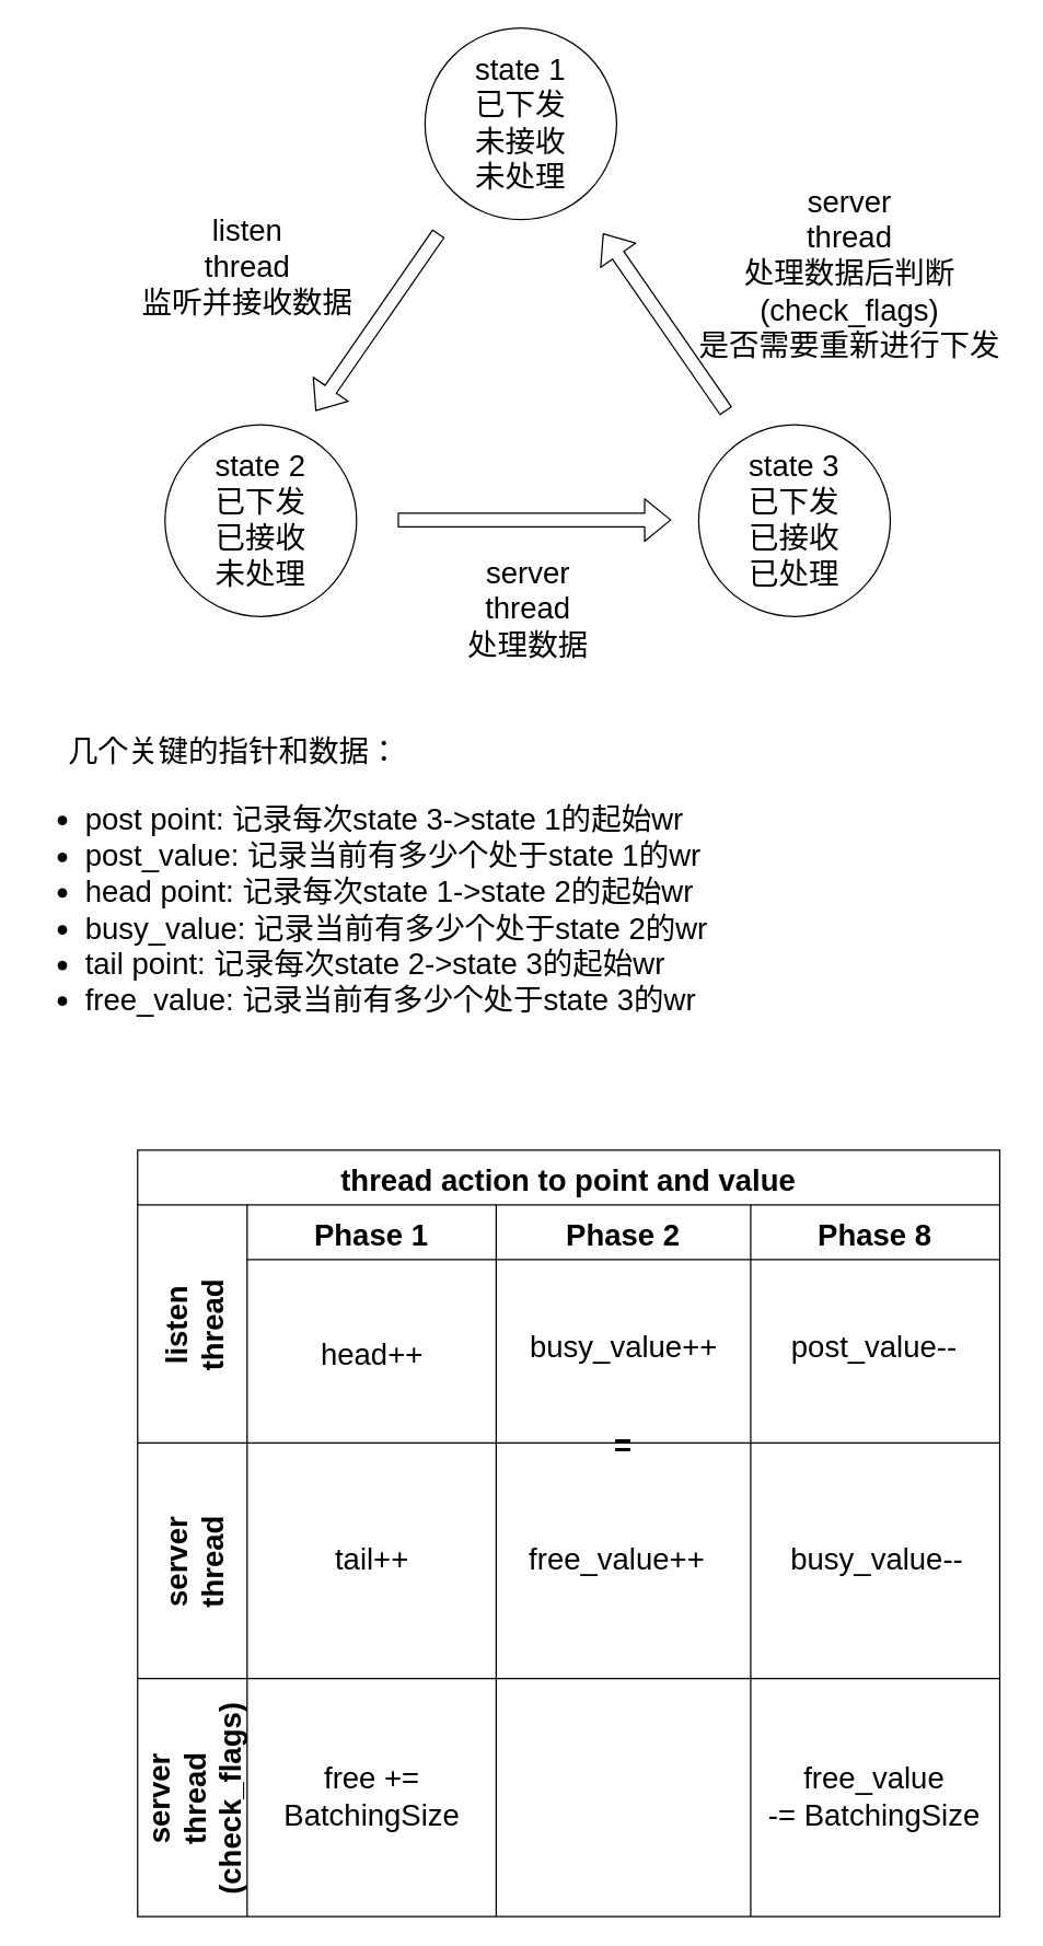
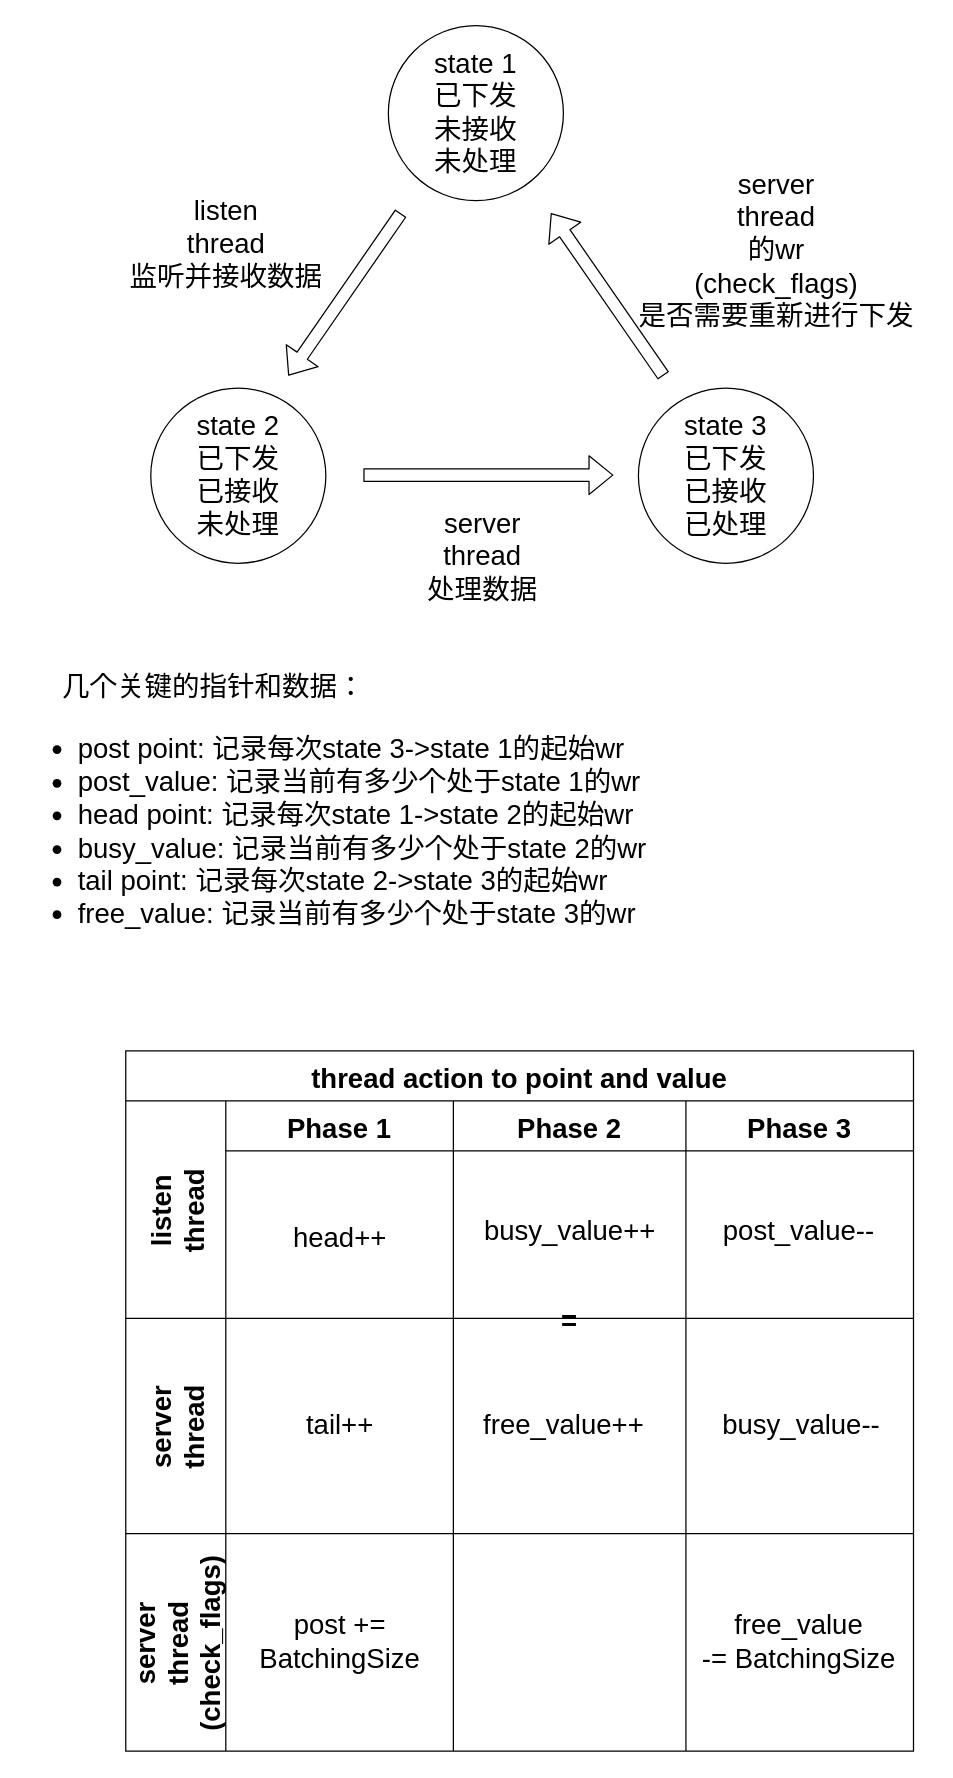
  <mxCell id="0" />
  <mxCell id="1" parent="0" />
  <mxCell id="2" value="&lt;font style=&quot;font-size: 22px;&quot;&gt;state 1&lt;br&gt;已下发&lt;br&gt;未接收&lt;br&gt;未处理&lt;/font&gt;" style="ellipse;whiteSpace=wrap;html=1;aspect=fixed;fillColor=none;" vertex="1" parent="1"><mxGeometry x="310" y="20" width="140" height="140" as="geometry" /></mxCell>
  <mxCell id="3" value="&lt;font style=&quot;font-size: 22px;&quot;&gt;state 2&lt;br&gt;已下发&lt;br&gt;已接收&lt;br&gt;未处理&lt;/font&gt;" style="ellipse;whiteSpace=wrap;html=1;aspect=fixed;fillColor=none;" vertex="1" parent="1"><mxGeometry x="120" y="310" width="140" height="140" as="geometry" /></mxCell>
  <mxCell id="4" value="&lt;font style=&quot;font-size: 22px;&quot;&gt;state 3&lt;br&gt;已下发&lt;br&gt;已接收&lt;br&gt;已处理&lt;/font&gt;" style="ellipse;whiteSpace=wrap;html=1;aspect=fixed;fillColor=none;" vertex="1" parent="1"><mxGeometry x="510" y="310" width="140" height="140" as="geometry" /></mxCell>
  <mxCell id="5" value="" style="shape=flexArrow;endArrow=classic;html=1;fontSize=22;" edge="1" parent="1"><mxGeometry width="50" height="50" relative="1" as="geometry"><mxPoint x="320" y="170" as="sourcePoint" /><mxPoint x="230" y="300" as="targetPoint" /></mxGeometry></mxCell>
  <mxCell id="6" value="" style="shape=flexArrow;endArrow=classic;html=1;fontSize=22;" edge="1" parent="1"><mxGeometry width="50" height="50" relative="1" as="geometry"><mxPoint x="290" y="379.5" as="sourcePoint" /><mxPoint x="490" y="379.5" as="targetPoint" /></mxGeometry></mxCell>
  <mxCell id="7" value="" style="shape=flexArrow;endArrow=classic;html=1;fontSize=22;" edge="1" parent="1"><mxGeometry width="50" height="50" relative="1" as="geometry"><mxPoint x="530" y="300" as="sourcePoint" /><mxPoint x="440" y="170" as="targetPoint" /></mxGeometry></mxCell>
  <mxCell id="8" value="listen&lt;br&gt;thread&lt;br&gt;监听并接收数据" style="text;html=1;align=center;verticalAlign=middle;resizable=0;points=[];autosize=1;strokeColor=none;fillColor=none;fontSize=22;" vertex="1" parent="1"><mxGeometry x="90" y="150" width="180" height="90" as="geometry" /></mxCell>
  <mxCell id="9" value="server&lt;br&gt;thread&lt;br&gt;处理数据" style="text;html=1;align=center;verticalAlign=middle;resizable=0;points=[];autosize=1;strokeColor=none;fillColor=none;fontSize=22;" vertex="1" parent="1"><mxGeometry x="330" y="400" width="110" height="90" as="geometry" /></mxCell>
- <mxCell id="10" value="server&lt;br&gt;thread&lt;br&gt;处理数据后判断&lt;br&gt;(check_flags)&lt;br&gt;是否需要重新进行下发" style="text;html=1;align=center;verticalAlign=middle;resizable=0;points=[];autosize=1;strokeColor=none;fillColor=none;fontSize=22;" vertex="1" parent="1"><mxGeometry x="500" y="125" width="240" height="150" as="geometry" /></mxCell>
+ <mxCell id="10" value="server&lt;br&gt;thread&lt;br&gt;的wr&lt;br&gt;(check_flags)&lt;br&gt;是否需要重新进行下发" style="text;html=1;align=center;verticalAlign=middle;resizable=0;points=[];autosize=1;strokeColor=none;fillColor=none;fontSize=22;" vertex="1" parent="1"><mxGeometry x="500" y="125" width="240" height="150" as="geometry" /></mxCell>
  <mxCell id="11" value="几个关键的指针和数据：&lt;br&gt;" style="text;html=1;align=center;verticalAlign=middle;resizable=0;points=[];autosize=1;strokeColor=none;fillColor=none;fontSize=22;" vertex="1" parent="1"><mxGeometry x="35" y="530" width="270" height="40" as="geometry" /></mxCell>
  <mxCell id="12" value="&lt;ul&gt;&lt;li&gt;post point: 记录每次state 3-&amp;gt;state 1的起始wr&lt;/li&gt;&lt;li&gt;post_value: 记录当前有多少个处于state 1的wr&amp;nbsp;&lt;/li&gt;&lt;li&gt;head point: 记录每次state 1-&amp;gt;state 2的起始wr&lt;/li&gt;&lt;li&gt;busy_value: 记录当前有多少个处于state 2的wr&lt;/li&gt;&lt;li&gt;tail point: 记录每次state 2-&amp;gt;state 3的起始wr&lt;/li&gt;&lt;li&gt;free_value: 记录当前有多少个处于state 3的wr&lt;br&gt;&lt;/li&gt;&lt;/ul&gt;" style="text;strokeColor=none;fillColor=none;html=1;whiteSpace=wrap;verticalAlign=middle;overflow=hidden;fontSize=22;" vertex="1" parent="1"><mxGeometry x="20" y="550" width="610" height="230" as="geometry" /></mxCell>
  <mxCell id="13" value="thread action to point and value" style="shape=table;childLayout=tableLayout;startSize=40;collapsible=0;recursiveResize=0;expand=0;fontStyle=1;fontSize=22;fillColor=none;" vertex="1" parent="1"><mxGeometry x="100" y="840" width="630" height="560" as="geometry" /></mxCell>
  <mxCell id="14" value="listen&#10;thread" style="shape=tableRow;horizontal=0;startSize=80;swimlaneHead=0;swimlaneBody=0;top=0;left=0;bottom=0;right=0;dropTarget=0;fillColor=none;collapsible=0;recursiveResize=0;expand=0;fontStyle=1;fontSize=22;" vertex="1" parent="13"><mxGeometry y="40" width="630" height="174" as="geometry" /></mxCell>
  <mxCell id="15" value="Phase 1" style="swimlane;swimlaneHead=0;swimlaneBody=0;fontStyle=0;connectable=0;fillColor=none;startSize=40;collapsible=0;recursiveResize=0;expand=0;fontStyle=1;fontSize=22;" vertex="1" parent="14"><mxGeometry x="80" width="182" height="174" as="geometry"><mxRectangle width="182" height="174" as="alternateBounds" /></mxGeometry></mxCell>
  <mxCell id="16" value="head++" style="text;html=1;align=center;verticalAlign=middle;resizable=0;points=[];autosize=1;strokeColor=none;fillColor=none;fontSize=22;" vertex="1" parent="15"><mxGeometry x="41" y="90" width="100" height="40" as="geometry" /></mxCell>
  <mxCell id="17" value="Phase 2" style="swimlane;swimlaneHead=0;swimlaneBody=0;fontStyle=0;connectable=0;fillColor=none;startSize=40;collapsible=0;recursiveResize=0;expand=0;fontStyle=1;fontSize=22;" vertex="1" parent="14"><mxGeometry x="262" width="186" height="174" as="geometry"><mxRectangle width="186" height="174" as="alternateBounds" /></mxGeometry></mxCell>
  <mxCell id="18" value="busy_value++" style="text;html=1;align=center;verticalAlign=middle;resizable=0;points=[];autosize=1;strokeColor=none;fillColor=none;fontSize=22;" vertex="1" parent="17"><mxGeometry x="13" y="85" width="160" height="40" as="geometry" /></mxCell>
- <mxCell id="19" value="Phase 8" style="swimlane;swimlaneHead=0;swimlaneBody=0;fontStyle=0;connectable=0;fillColor=none;startSize=40;collapsible=0;recursiveResize=0;expand=0;fontStyle=1;fontSize=22;" vertex="1" parent="14"><mxGeometry x="448" width="182" height="174" as="geometry"><mxRectangle width="182" height="174" as="alternateBounds" /></mxGeometry></mxCell>
+ <mxCell id="19" value="Phase 3" style="swimlane;swimlaneHead=0;swimlaneBody=0;fontStyle=0;connectable=0;fillColor=none;startSize=40;collapsible=0;recursiveResize=0;expand=0;fontStyle=1;fontSize=22;" vertex="1" parent="14"><mxGeometry x="448" width="182" height="174" as="geometry"><mxRectangle width="182" height="174" as="alternateBounds" /></mxGeometry></mxCell>
  <mxCell id="20" value="post_value--" style="text;html=1;align=center;verticalAlign=middle;resizable=0;points=[];autosize=1;strokeColor=none;fillColor=none;fontSize=22;" vertex="1" parent="19"><mxGeometry x="20" y="85" width="140" height="40" as="geometry" /></mxCell>
  <mxCell id="21" value="server &#10;thread" style="shape=tableRow;horizontal=0;startSize=80;swimlaneHead=0;swimlaneBody=0;top=0;left=0;bottom=0;right=0;dropTarget=0;fillColor=none;collapsible=0;recursiveResize=0;expand=0;fontStyle=1;fontSize=22;" vertex="1" parent="13"><mxGeometry y="214" width="630" height="172" as="geometry" /></mxCell>
  <mxCell id="22" value="" style="swimlane;swimlaneHead=0;swimlaneBody=0;fontStyle=0;connectable=0;fillColor=none;startSize=0;collapsible=0;recursiveResize=0;expand=0;fontStyle=1;fontSize=22;" vertex="1" parent="21"><mxGeometry x="80" width="182" height="172" as="geometry"><mxRectangle width="182" height="172" as="alternateBounds" /></mxGeometry></mxCell>
  <mxCell id="23" value="tail++" style="text;html=1;align=center;verticalAlign=middle;resizable=0;points=[];autosize=1;strokeColor=none;fillColor=none;fontSize=22;" vertex="1" parent="22"><mxGeometry x="51" y="66" width="80" height="40" as="geometry" /></mxCell>
  <mxCell id="24" value="=" style="swimlane;swimlaneHead=0;swimlaneBody=0;fontStyle=0;connectable=0;fillColor=none;startSize=0;collapsible=0;recursiveResize=0;expand=0;fontStyle=1;fontSize=22;" vertex="1" parent="21"><mxGeometry x="262" width="186" height="172" as="geometry"><mxRectangle width="186" height="172" as="alternateBounds" /></mxGeometry></mxCell>
  <mxCell id="25" value="free_value++" style="text;html=1;align=center;verticalAlign=middle;resizable=0;points=[];autosize=1;strokeColor=none;fillColor=none;fontSize=22;" vertex="1" parent="24"><mxGeometry x="13" y="66" width="150" height="40" as="geometry" /></mxCell>
  <mxCell id="26" value="" style="swimlane;swimlaneHead=0;swimlaneBody=0;fontStyle=0;connectable=0;fillColor=none;startSize=0;collapsible=0;recursiveResize=0;expand=0;fontStyle=1;fontSize=22;" vertex="1" parent="21"><mxGeometry x="448" width="182" height="172" as="geometry"><mxRectangle width="182" height="172" as="alternateBounds" /></mxGeometry></mxCell>
  <mxCell id="27" value="busy_value--" style="text;html=1;align=center;verticalAlign=middle;resizable=0;points=[];autosize=1;strokeColor=none;fillColor=none;fontSize=22;" vertex="1" parent="26"><mxGeometry x="17" y="66" width="150" height="40" as="geometry" /></mxCell>
  <mxCell id="28" value="server &#10;thread&#10;(check_flags)" style="shape=tableRow;horizontal=0;startSize=80;swimlaneHead=0;swimlaneBody=0;top=0;left=0;bottom=0;right=0;dropTarget=0;fillColor=none;collapsible=0;recursiveResize=0;expand=0;fontStyle=1;fontSize=22;" vertex="1" parent="13"><mxGeometry y="386" width="630" height="174" as="geometry" /></mxCell>
  <mxCell id="29" value="" style="swimlane;swimlaneHead=0;swimlaneBody=0;fontStyle=0;connectable=0;fillColor=none;startSize=0;collapsible=0;recursiveResize=0;expand=0;fontStyle=1;fontSize=22;" vertex="1" parent="28"><mxGeometry x="80" width="182" height="174" as="geometry"><mxRectangle width="182" height="174" as="alternateBounds" /></mxGeometry></mxCell>
- <mxCell id="30" value="free += &lt;br&gt;BatchingSize" style="text;html=1;align=center;verticalAlign=middle;resizable=0;points=[];autosize=1;strokeColor=none;fillColor=none;fontSize=22;" vertex="1" parent="29"><mxGeometry x="16" y="52" width="150" height="70" as="geometry" /></mxCell>
+ <mxCell id="30" value="post += &lt;br&gt;BatchingSize" style="text;html=1;align=center;verticalAlign=middle;resizable=0;points=[];autosize=1;strokeColor=none;fillColor=none;fontSize=22;" vertex="1" parent="29"><mxGeometry x="16" y="52" width="150" height="70" as="geometry" /></mxCell>
  <mxCell id="31" value="" style="swimlane;swimlaneHead=0;swimlaneBody=0;fontStyle=0;connectable=0;fillColor=none;startSize=0;collapsible=0;recursiveResize=0;expand=0;fontStyle=1;fontSize=22;" vertex="1" parent="28"><mxGeometry x="262" width="186" height="174" as="geometry"><mxRectangle width="186" height="174" as="alternateBounds" /></mxGeometry></mxCell>
  <mxCell id="32" value="" style="swimlane;swimlaneHead=0;swimlaneBody=0;fontStyle=0;connectable=0;fillColor=none;startSize=0;collapsible=0;recursiveResize=0;expand=0;fontStyle=1;fontSize=22;" vertex="1" parent="28"><mxGeometry x="448" width="182" height="174" as="geometry"><mxRectangle width="182" height="174" as="alternateBounds" /></mxGeometry></mxCell>
  <mxCell id="33" value="free_value &lt;br&gt;-= BatchingSize" style="text;html=1;align=center;verticalAlign=middle;resizable=0;points=[];autosize=1;strokeColor=none;fillColor=none;fontSize=22;" vertex="1" parent="32"><mxGeometry y="52" width="180" height="70" as="geometry" /></mxCell>
